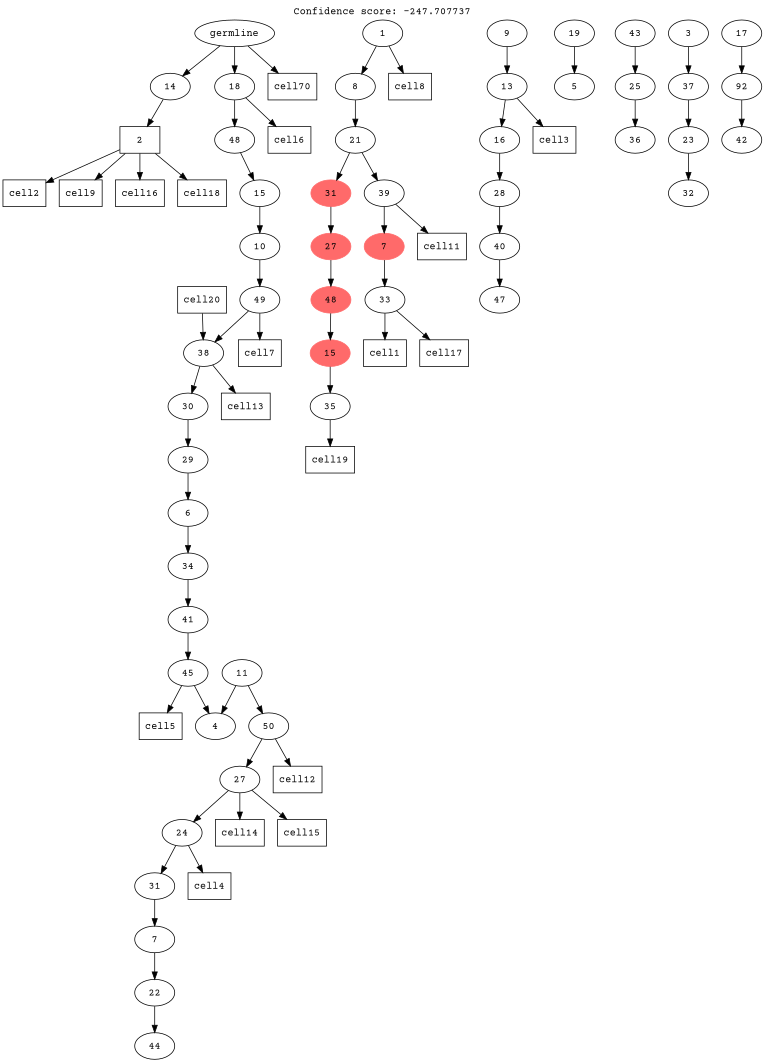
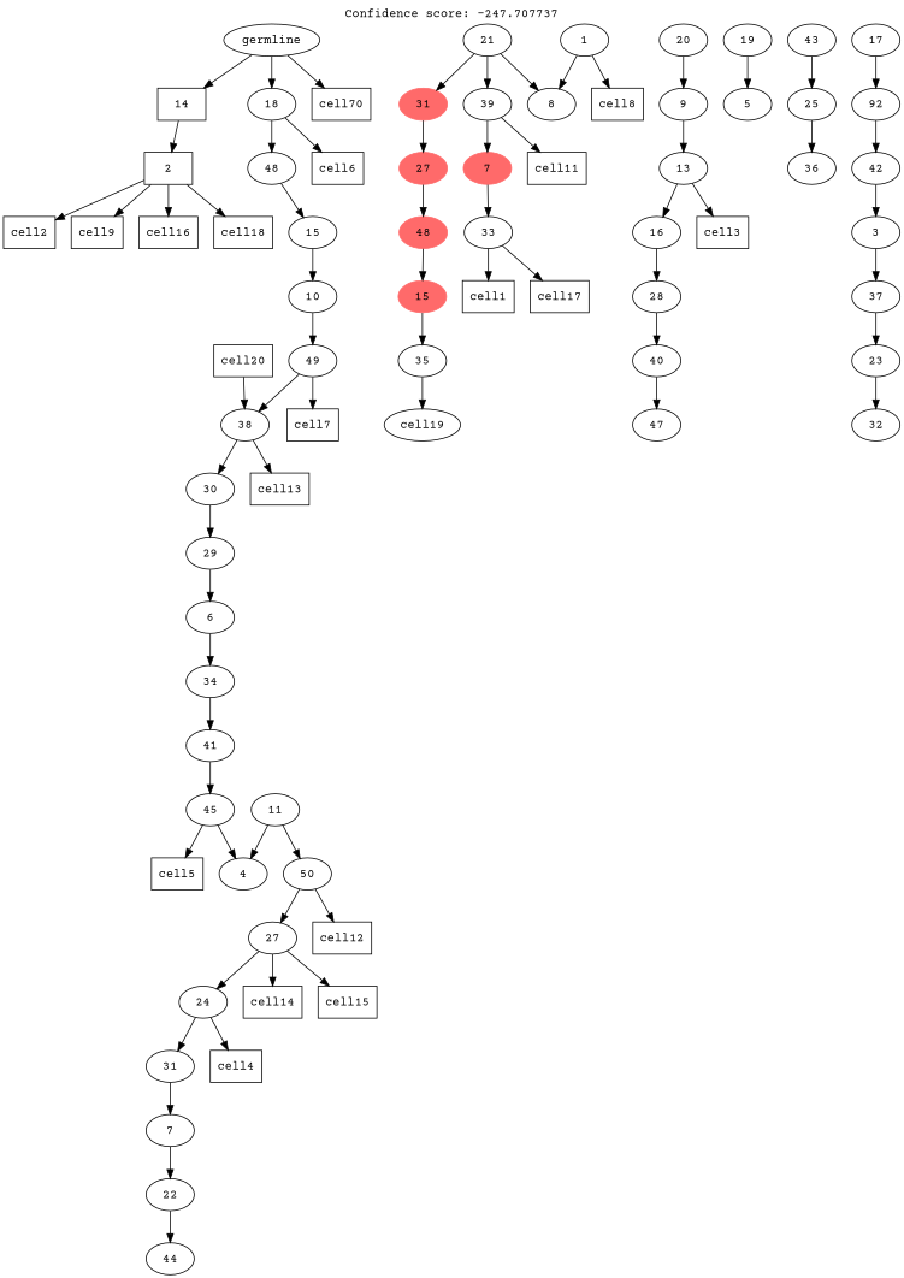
  digraph {
    fontname="Courier Prime"
    label="Confidence score: -247.707737"
    labelloc=t
    node [fontname="Courier Prime"]
    edge [fontname="Courier Prime"]
-   n1 [label=14]
+   n1 [label=14 shape=box]
    n2 [label=2 shape=box]
    cell2 [shape=box]
    cell9 [shape=box]
    cell16 [shape=box]
    cell18 [shape=box]
    n7 [color=indianred1 label=15 style=filled]
    n8 [label=35]
-   cell19 [shape=box]
+   cell19 [shape=ellipse]
    n10 [color=indianred1 label=48 style=filled]
    n11 [color=indianred1 label=27 style=filled]
    n12 [color=indianred1 label=31 style=filled]
    n13 [color=indianred1 label=7 style=filled]
    n14 [label=33]
    cell1 [shape=box]
    cell17 [shape=box]
    n17 [label=39]
    cell11 [shape=box]
    n19 [label=21]
    n20 [label=8]
    n21 [label=1]
    cell8 [shape=box]
    n23 [label=47]
    n24 [label=40]
    n25 [label=28]
    n26 [label=16]
    n27 [label=13]
    cell3 [shape=box]
    n29 [label=9]
+   n30 [label=20]
    n31 [label=5]
    n32 [label=19]
    n33 [label=36]
    n34 [label=25]
    n35 [label=43]
    n36 [label=32]
    n37 [label=23]
    n38 [label=37]
    n39 [label=3]
    n40 [label=42]
    n41 [label=92]
    n42 [label=17]
    n43 [label=44]
    n44 [label=22]
    n45 [label=7]
    n46 [label=31]
    n47 [label=24]
    cell4 [shape=box]
    n49 [label=27]
    cell14 [shape=box]
    cell15 [shape=box]
    n52 [label=50]
    cell12 [shape=box]
    n54 [label=11]
    n55 [label=4]
    n56 [label=45]
    cell5 [shape=box]
    n58 [label=41]
    n59 [label=34]
    n60 [label=6]
    n61 [label=29]
    n62 [label=30]
    n63 [label=38]
    cell13 [shape=box]
    cell20 [shape=box]
    n66 [label=49]
    cell7 [shape=box]
    n68 [label=10]
    n69 [label=15]
    n70 [label=48]
    n71 [label=18]
    cell6 [shape=box]
    n73 [label=germline]
    n74 [label=cell70 shape=box]
    n1 -> n2
    n2 -> cell2
    n2 -> cell9
    n2 -> cell16
    n2 -> cell18
    n7 -> n8
    n8 -> cell19
    n10 -> n7
    n11 -> n10
    n12 -> n11
    n13 -> n14
    n14 -> cell1
    n14 -> cell17
    n17 -> n13
    n17 -> cell11
    n19 -> n12
    n19 -> n17
-   n20 -> n19
+   n19 -> n20
    n21 -> n20
    n21 -> cell8
    n24 -> n23
    n25 -> n24
    n26 -> n25
    n27 -> n26
    n27 -> cell3
    n29 -> n27
+   n30 -> n29
    n32 -> n31
    n34 -> n33
    n35 -> n34
    n37 -> n36
    n38 -> n37
    n39 -> n38
+   n40 -> n39
    n41 -> n40
    n42 -> n41
    n44 -> n43
    n45 -> n44
    n46 -> n45
    n47 -> n46
    n47 -> cell4
    n49 -> n47
    n49 -> cell14
    n49 -> cell15
    n52 -> n49
    n52 -> cell12
    n54 -> n52
    n54 -> n55
    n56 -> n55
    n56 -> cell5
    n58 -> n56
    n59 -> n58
    n60 -> n59
    n61 -> n60
    n62 -> n61
    n63 -> n62
    n63 -> cell13
    cell20 -> n63
    n66 -> n63
    n66 -> cell7
    n68 -> n66
    n69 -> n68
    n70 -> n69
    n71 -> n70
    n71 -> cell6
    n73 -> n1
    n73 -> n71
    n73 -> n74
  }
